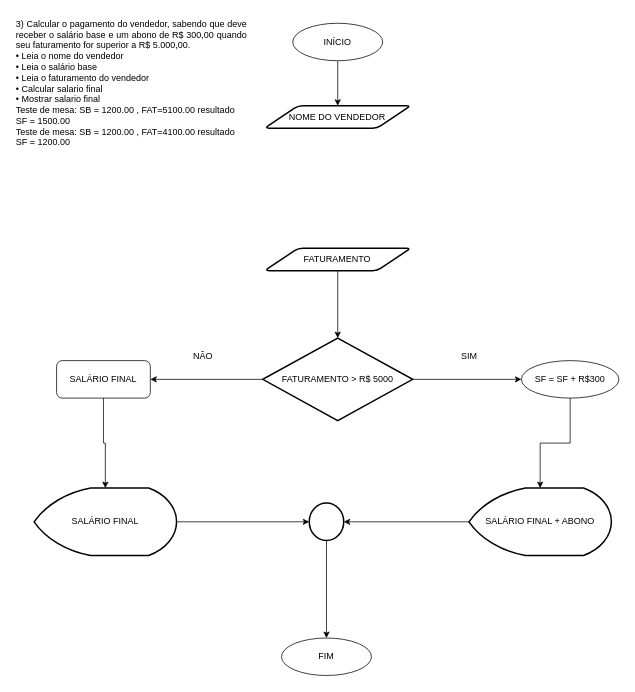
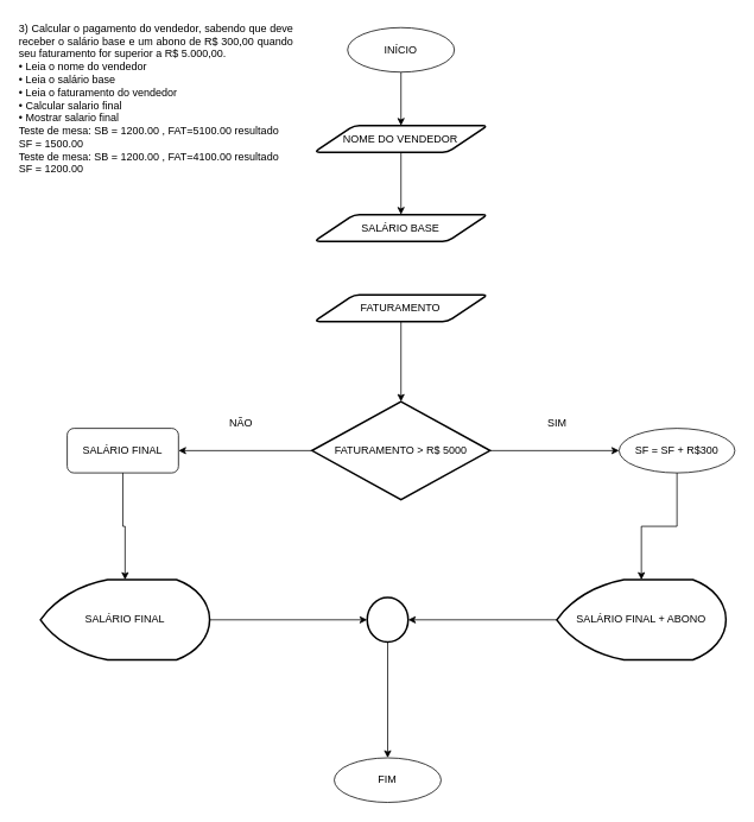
  <mxCell id="0" />
  <mxCell id="1" parent="0" />
  <mxCell id="2" value="&lt;div style=&quot;text-align: justify;&quot;&gt;3) Calcular o pagamento do vendedor, sabendo que deve receber o salário base e um abono de R$ 300,00 quando seu faturamento for superior a R$ 5.000,00.&lt;/div&gt;&lt;div style=&quot;text-align: left;&quot;&gt;•&amp;nbsp;&lt;span style=&quot;background-color: initial;&quot;&gt;Leia o nome do vendedor&lt;/span&gt;&lt;/div&gt;&lt;div style=&quot;text-align: left;&quot;&gt;•&amp;nbsp;&lt;span style=&quot;background-color: initial;&quot;&gt;Leia o salário base&lt;/span&gt;&lt;/div&gt;&lt;div style=&quot;text-align: left;&quot;&gt;•&amp;nbsp;&lt;span style=&quot;background-color: initial;&quot;&gt;Leia o faturamento do vendedor&lt;/span&gt;&lt;/div&gt;&lt;div style=&quot;text-align: left;&quot;&gt;•&amp;nbsp;&lt;span style=&quot;background-color: initial;&quot;&gt;Calcular salario final&lt;/span&gt;&lt;/div&gt;&lt;div style=&quot;text-align: left;&quot;&gt;•&amp;nbsp;&lt;span style=&quot;background-color: initial;&quot;&gt;Mostrar salario final&lt;/span&gt;&lt;/div&gt;&lt;div style=&quot;text-align: left;&quot;&gt;Teste de mesa: SB = 1200.00 , FAT=5100.00 resultado SF = 1500.00&lt;/div&gt;&lt;div style=&quot;text-align: left;&quot;&gt;Teste de mesa: SB = 1200.00 , FAT=4100.00 resultado SF = 1200.00&lt;/div&gt;" style="text;html=1;align=center;verticalAlign=middle;whiteSpace=wrap;rounded=0;" vertex="1" parent="1"><mxGeometry x="20" y="20" width="310" height="180" as="geometry" /></mxCell>
  <mxCell id="3" value="" style="edgeStyle=orthogonalEdgeStyle;rounded=0;orthogonalLoop=1;jettySize=auto;html=1;" edge="1" parent="1" source="4" target="6"><mxGeometry relative="1" as="geometry" /></mxCell>
  <mxCell id="4" value="INÍCIO" style="ellipse;whiteSpace=wrap;html=1;" vertex="1" parent="1"><mxGeometry x="389.97" y="30" width="120" height="50" as="geometry" /></mxCell>
+ <mxCell id="5" value="" style="edgeStyle=orthogonalEdgeStyle;rounded=0;orthogonalLoop=1;jettySize=auto;html=1;" edge="1" parent="1" source="6" target="17"><mxGeometry relative="1" as="geometry" /></mxCell>
  <mxCell id="6" value="NOME DO VENDEDOR" style="shape=parallelogram;html=1;strokeWidth=2;perimeter=parallelogramPerimeter;whiteSpace=wrap;rounded=1;arcSize=12;size=0.23;" vertex="1" parent="1"><mxGeometry x="352.47" y="140" width="195" height="30" as="geometry" /></mxCell>
  <mxCell id="7" value="" style="edgeStyle=orthogonalEdgeStyle;rounded=0;orthogonalLoop=1;jettySize=auto;html=1;entryX=1;entryY=0.5;entryDx=0;entryDy=0;entryPerimeter=0;" edge="1" parent="1" source="8" target="14"><mxGeometry relative="1" as="geometry"><mxPoint x="545" y="695" as="targetPoint" /></mxGeometry></mxCell>
  <mxCell id="8" value="SALÁRIO FINAL + ABONO" style="strokeWidth=2;html=1;shape=mxgraph.flowchart.display;whiteSpace=wrap;" vertex="1" parent="1"><mxGeometry x="625" y="650" width="190" height="90" as="geometry" /></mxCell>
  <mxCell id="9" value="" style="edgeStyle=orthogonalEdgeStyle;rounded=0;orthogonalLoop=1;jettySize=auto;html=1;entryX=0;entryY=0.5;entryDx=0;entryDy=0;" edge="1" parent="1" source="11" target="23"><mxGeometry relative="1" as="geometry" /></mxCell>
  <mxCell id="10" value="" style="edgeStyle=orthogonalEdgeStyle;rounded=0;orthogonalLoop=1;jettySize=auto;html=1;entryX=1;entryY=0.5;entryDx=0;entryDy=0;" edge="1" parent="1" source="11" target="25"><mxGeometry relative="1" as="geometry"><mxPoint x="269.97" y="505" as="targetPoint" /></mxGeometry></mxCell>
  <mxCell id="11" value="FATURAMENTO &amp;gt; R$ 5000" style="strokeWidth=2;html=1;shape=mxgraph.flowchart.decision;whiteSpace=wrap;" vertex="1" parent="1"><mxGeometry x="349.97" y="450" width="200" height="110" as="geometry" /></mxCell>
  <mxCell id="12" value="FIM" style="ellipse;whiteSpace=wrap;html=1;" vertex="1" parent="1"><mxGeometry x="375" y="850" width="120" height="50" as="geometry" /></mxCell>
  <mxCell id="13" value="" style="edgeStyle=orthogonalEdgeStyle;rounded=0;orthogonalLoop=1;jettySize=auto;html=1;entryX=0.5;entryY=0;entryDx=0;entryDy=0;" edge="1" parent="1" source="14" target="12"><mxGeometry relative="1" as="geometry"><mxPoint x="435" y="890" as="targetPoint" /></mxGeometry></mxCell>
  <mxCell id="14" value="" style="strokeWidth=2;html=1;shape=mxgraph.flowchart.start_2;whiteSpace=wrap;" vertex="1" parent="1"><mxGeometry x="412" y="670" width="46" height="50" as="geometry" /></mxCell>
  <mxCell id="15" value="SIM" style="text;html=1;align=center;verticalAlign=middle;resizable=0;points=[];autosize=1;strokeColor=none;fillColor=none;" vertex="1" parent="1"><mxGeometry x="605" y="460" width="40" height="30" as="geometry" /></mxCell>
  <mxCell id="16" value="NÃO" style="text;html=1;align=center;verticalAlign=middle;resizable=0;points=[];autosize=1;strokeColor=none;fillColor=none;" vertex="1" parent="1"><mxGeometry x="245" y="460" width="50" height="30" as="geometry" /></mxCell>
+ <mxCell id="17" value="SALÁRIO BASE" style="shape=parallelogram;html=1;strokeWidth=2;perimeter=parallelogramPerimeter;whiteSpace=wrap;rounded=1;arcSize=12;size=0.23;" vertex="1" parent="1"><mxGeometry x="352.47" y="240" width="195" height="30" as="geometry" /></mxCell>
  <mxCell id="18" value="" style="edgeStyle=orthogonalEdgeStyle;rounded=0;orthogonalLoop=1;jettySize=auto;html=1;" edge="1" parent="1" source="19" target="11"><mxGeometry relative="1" as="geometry" /></mxCell>
  <mxCell id="19" value="FATURAMENTO" style="shape=parallelogram;html=1;strokeWidth=2;perimeter=parallelogramPerimeter;whiteSpace=wrap;rounded=1;arcSize=12;size=0.23;" vertex="1" parent="1"><mxGeometry x="352.47" y="330" width="195" height="30" as="geometry" /></mxCell>
  <mxCell id="20" value="" style="edgeStyle=orthogonalEdgeStyle;rounded=0;orthogonalLoop=1;jettySize=auto;html=1;entryX=0;entryY=0.5;entryDx=0;entryDy=0;entryPerimeter=0;" edge="1" parent="1" source="21" target="14"><mxGeometry relative="1" as="geometry"><mxPoint x="360" y="685" as="targetPoint" /></mxGeometry></mxCell>
  <mxCell id="21" value="SALÁRIO FINAL" style="strokeWidth=2;html=1;shape=mxgraph.flowchart.display;whiteSpace=wrap;" vertex="1" parent="1"><mxGeometry x="45" y="650" width="190" height="90" as="geometry" /></mxCell>
  <mxCell id="22" value="" style="edgeStyle=orthogonalEdgeStyle;rounded=0;orthogonalLoop=1;jettySize=auto;html=1;" edge="1" parent="1" source="23" target="8"><mxGeometry relative="1" as="geometry" /></mxCell>
  <mxCell id="23" value="SF = SF + R$300" style="ellipse;whiteSpace=wrap;html=1;" vertex="1" parent="1"><mxGeometry x="695" y="480" width="130" height="50" as="geometry" /></mxCell>
  <mxCell id="24" value="" style="edgeStyle=orthogonalEdgeStyle;rounded=0;orthogonalLoop=1;jettySize=auto;html=1;" edge="1" parent="1" source="25" target="21"><mxGeometry relative="1" as="geometry" /></mxCell>
  <mxCell id="25" value="SALÁRIO FINAL" style="rounded=1;whiteSpace=wrap;html=1;" vertex="1" parent="1"><mxGeometry x="75" y="480" width="125" height="50" as="geometry" /></mxCell>
